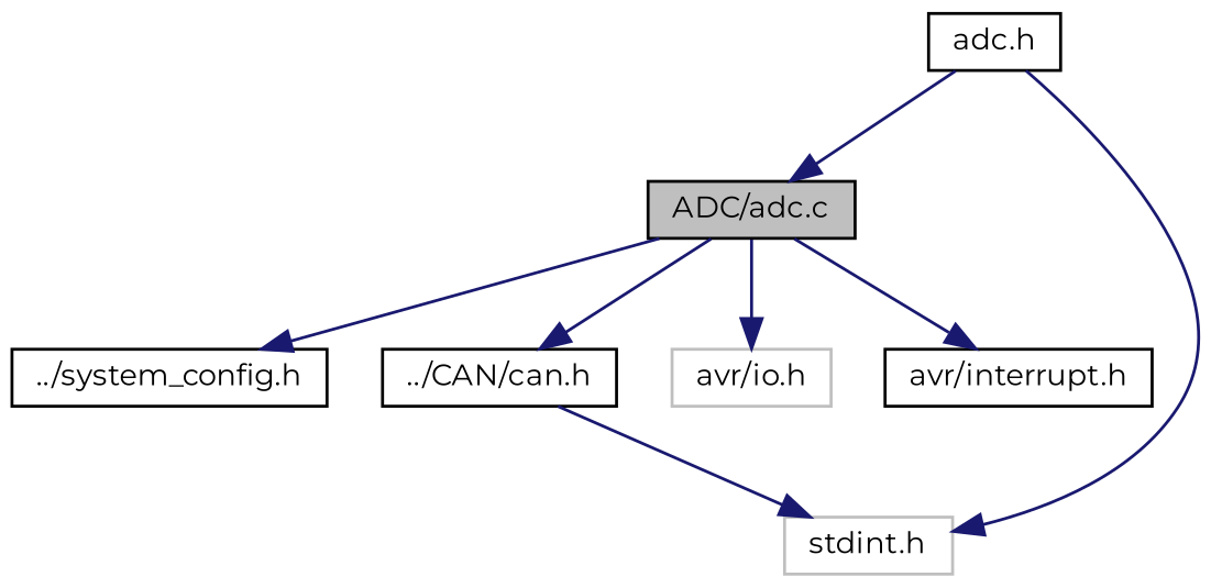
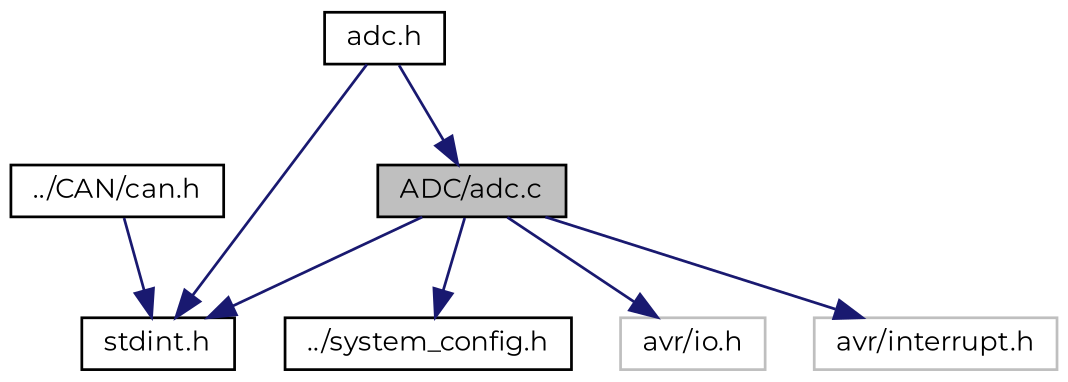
  digraph {
    fontname=Montserrat
    node [color=black fillcolor=white fontname=Montserrat fontsize=10 shape=record style=filled]
    edge [color=midnightblue fontname=Montserrat fontsize=10 labelfontname=Helvetica labelfontsize=10 style=solid]
    n1 [fillcolor=grey75 fontcolor=black height=0.2 label="ADC/adc.c" width=0.4]
    n2 [height=0.2 label="../system_config.h" width=0.4]
    n3 [height=0.2 label="../CAN/can.h" width=0.4]
    n4 [color=grey75 height=0.2 label="avr/io.h" width=0.4]
-   n5 [height=0.2 label="avr/interrupt.h" width=0.4]
+   n5 [color=grey75 height=0.2 label="avr/interrupt.h" width=0.4]
    n6 [height=0.2 label="adc.h" width=0.4]
-   n7 [color=grey75 height=0.2 label="stdint.h" width=0.4]
+   n7 [height=0.2 label="stdint.h" width=0.4]
    n1 -> n2
-   n1 -> n3
+   n1 -> n7
    n1 -> n4
    n1 -> n5
    n3 -> n7
    n6 -> n1
    n6 -> n7
  }
